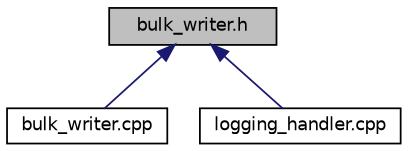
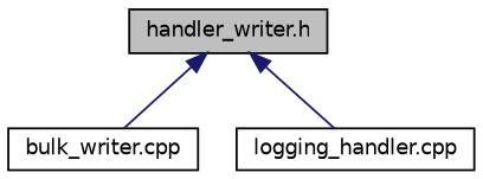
  digraph {
    node [color=black fillcolor=white fontname=Helvetica fontsize=10 shape=record style=filled]
    edge [color=midnightblue dir=back fontname=Helvetica fontsize=10 labelfontname=Helvetica labelfontsize=10 style=solid]
-   n1 [fillcolor=grey75 fontcolor=black height=0.2 label="bulk_writer.h" width=0.4]
+   n1 [fillcolor=grey75 fontcolor=black height=0.2 label="handler_writer.h" width=0.4]
    n2 [height=0.2 label="bulk_writer.cpp" width=0.4]
    n3 [height=0.2 label="logging_handler.cpp" width=0.4]
    n1 -> n2
    n1 -> n3
  }
